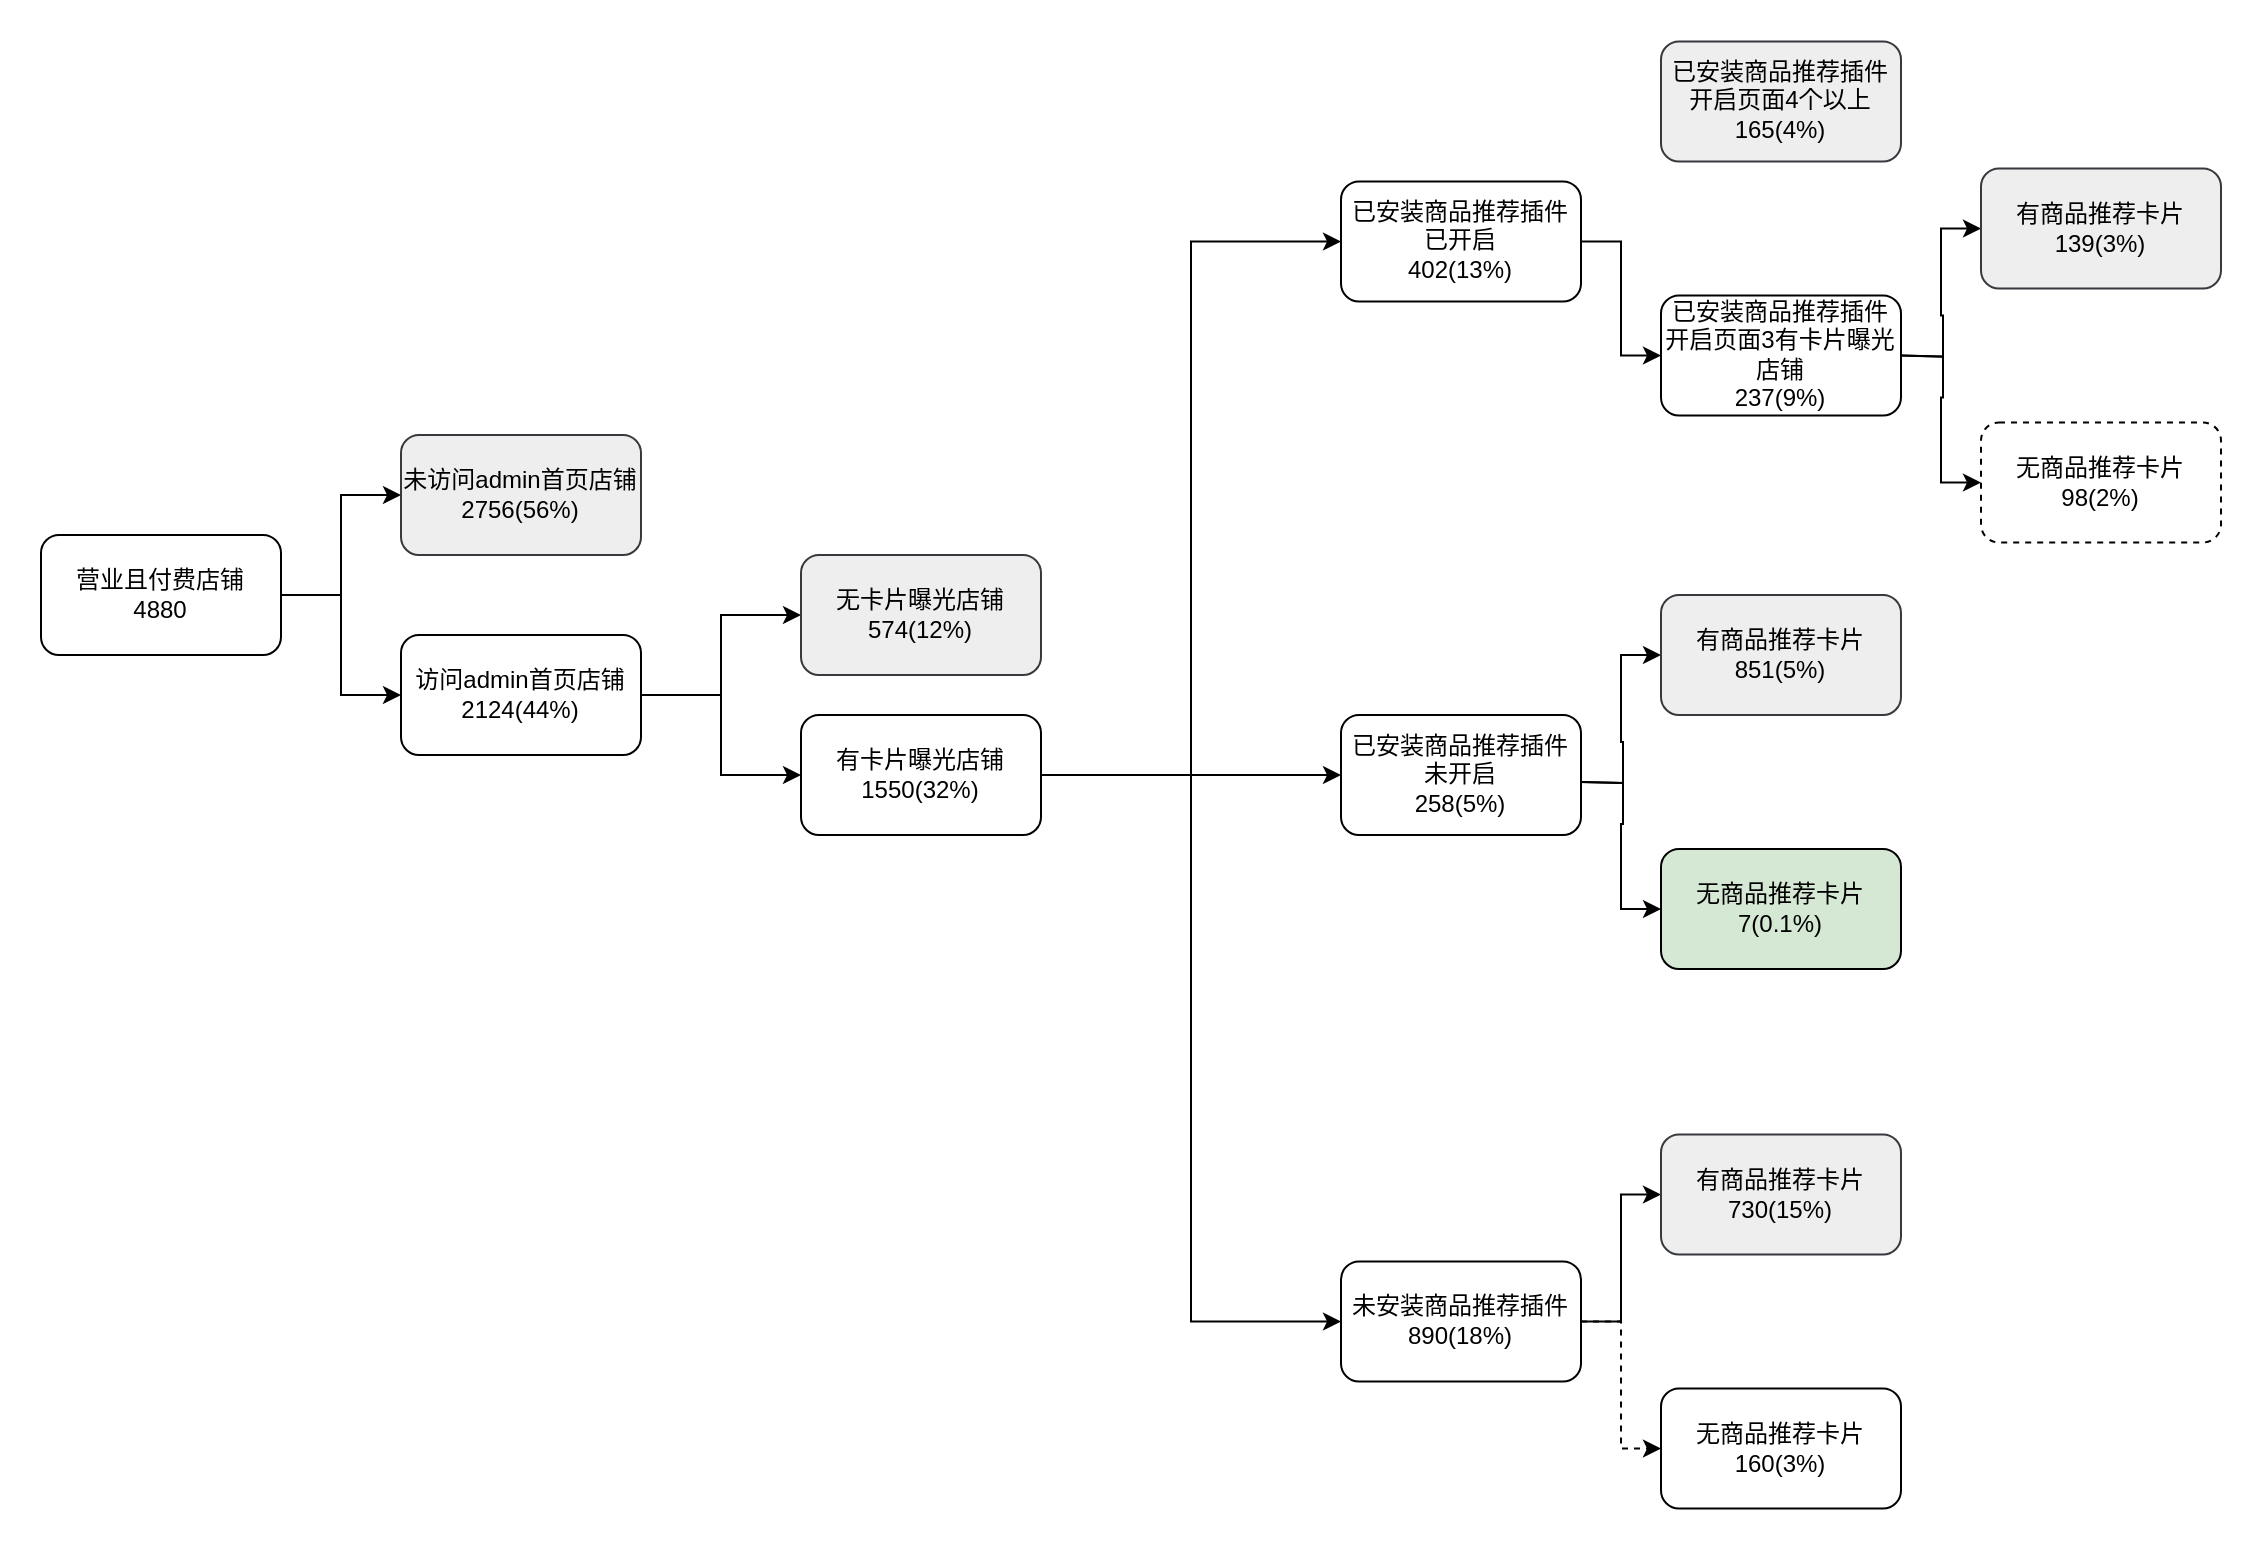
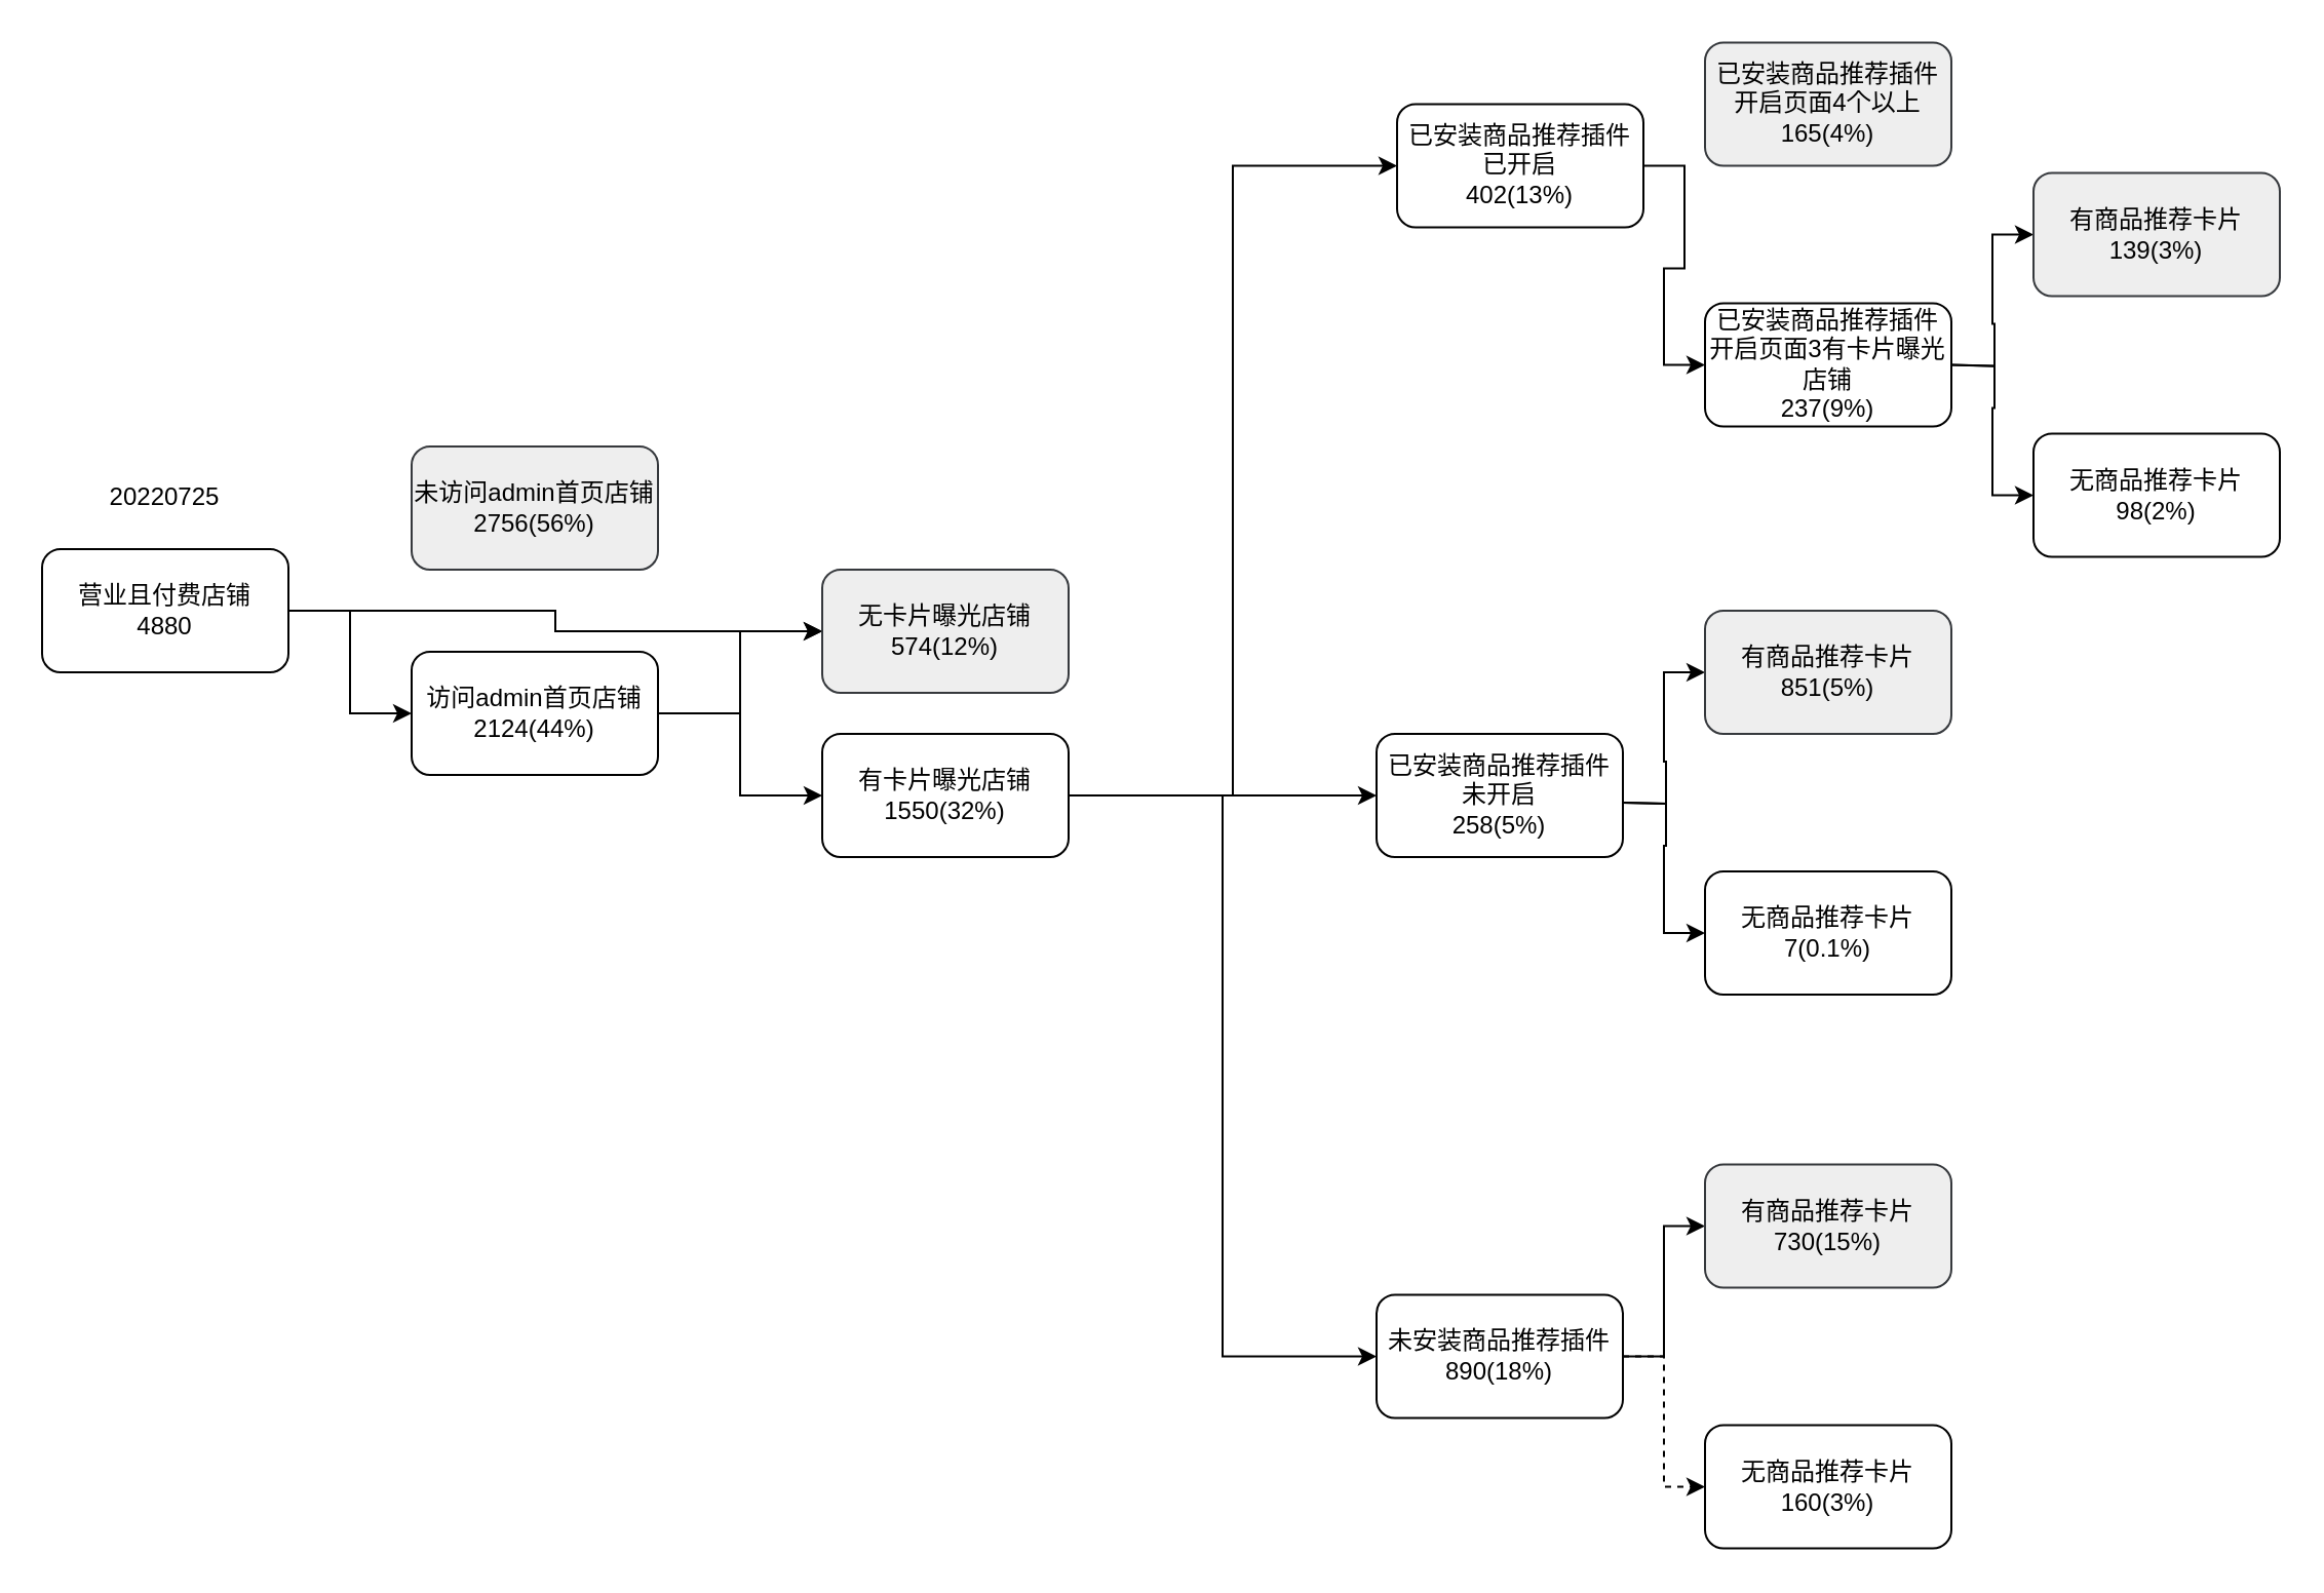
  <mxCell id="0" />
  <mxCell id="1" parent="0" />
  <mxCell id="2" value="" style="edgeStyle=orthogonalEdgeStyle;rounded=0;orthogonalLoop=1;jettySize=auto;html=1;" edge="1" parent="1" source="4" target="7"><mxGeometry relative="1" as="geometry" /></mxCell>
- <mxCell id="3" value="" style="edgeStyle=orthogonalEdgeStyle;rounded=0;orthogonalLoop=1;jettySize=auto;html=1;" edge="1" parent="1" source="4" target="8"><mxGeometry relative="1" as="geometry" /></mxCell>
+ <mxCell id="3" value="" style="edgeStyle=orthogonalEdgeStyle;rounded=0;orthogonalLoop=1;jettySize=auto;html=1;" edge="1" parent="1" source="4" target="12"><mxGeometry relative="1" as="geometry" /></mxCell>
  <mxCell id="4" value="营业且付费店铺&lt;br&gt;4880" style="rounded=1;whiteSpace=wrap;html=1;" vertex="1" parent="1"><mxGeometry x="20" y="267" width="120" height="60" as="geometry" /></mxCell>
  <mxCell id="5" value="" style="edgeStyle=orthogonalEdgeStyle;rounded=0;orthogonalLoop=1;jettySize=auto;html=1;" edge="1" parent="1" source="7" target="11"><mxGeometry relative="1" as="geometry" /></mxCell>
  <mxCell id="6" style="edgeStyle=orthogonalEdgeStyle;rounded=0;orthogonalLoop=1;jettySize=auto;html=1;entryX=0;entryY=0.5;entryDx=0;entryDy=0;" edge="1" parent="1" source="7" target="12"><mxGeometry relative="1" as="geometry" /></mxCell>
  <mxCell id="7" value="访问admin首页店铺&lt;br&gt;2124(44%)" style="rounded=1;whiteSpace=wrap;html=1;" vertex="1" parent="1"><mxGeometry x="200" y="317" width="120" height="60" as="geometry" /></mxCell>
  <mxCell id="8" value="未访问admin首页店铺&lt;br&gt;2756(56%)" style="whiteSpace=wrap;html=1;rounded=1;fillColor=#eeeeee;strokeColor=#36393d;" vertex="1" parent="1"><mxGeometry x="200" y="217" width="120" height="60" as="geometry" /></mxCell>
  <mxCell id="9" style="edgeStyle=orthogonalEdgeStyle;rounded=0;orthogonalLoop=1;jettySize=auto;html=1;entryX=0;entryY=0.5;entryDx=0;entryDy=0;" edge="1" parent="1" source="11" target="17"><mxGeometry relative="1" as="geometry" /></mxCell>
  <mxCell id="10" style="edgeStyle=orthogonalEdgeStyle;rounded=0;orthogonalLoop=1;jettySize=auto;html=1;entryX=0;entryY=0.5;entryDx=0;entryDy=0;" edge="1" parent="1" source="11" target="16"><mxGeometry relative="1" as="geometry" /></mxCell>
  <mxCell id="11" value="有卡片曝光店铺&lt;br&gt;1550(32%)" style="whiteSpace=wrap;html=1;rounded=1;" vertex="1" parent="1"><mxGeometry x="400" y="357" width="120" height="60" as="geometry" /></mxCell>
  <mxCell id="12" value="无卡片曝光店铺&lt;br&gt;574(12%)" style="whiteSpace=wrap;html=1;rounded=1;fillColor=#eeeeee;strokeColor=#36393d;" vertex="1" parent="1"><mxGeometry x="400" y="277" width="120" height="60" as="geometry" /></mxCell>
  <mxCell id="13" style="edgeStyle=orthogonalEdgeStyle;rounded=0;orthogonalLoop=1;jettySize=auto;html=1;entryX=0;entryY=0.5;entryDx=0;entryDy=0;exitX=1;exitY=0.5;exitDx=0;exitDy=0;" edge="1" parent="1" source="11" target="21"><mxGeometry relative="1" as="geometry"><mxPoint x="710" y="467" as="sourcePoint" /></mxGeometry></mxCell>
  <mxCell id="14" style="edgeStyle=orthogonalEdgeStyle;rounded=0;orthogonalLoop=1;jettySize=auto;html=1;exitX=1;exitY=0.5;exitDx=0;exitDy=0;entryX=0;entryY=0.5;entryDx=0;entryDy=0;dashed=1;" edge="1" parent="1" source="16" target="26"><mxGeometry relative="1" as="geometry"><mxPoint x="790" y="698.75" as="sourcePoint" /></mxGeometry></mxCell>
  <mxCell id="15" style="edgeStyle=orthogonalEdgeStyle;rounded=0;orthogonalLoop=1;jettySize=auto;html=1;entryX=0;entryY=0.5;entryDx=0;entryDy=0;exitX=1;exitY=0.5;exitDx=0;exitDy=0;" edge="1" parent="1" source="16" target="25"><mxGeometry relative="1" as="geometry"><mxPoint x="790" y="698.75" as="sourcePoint" /></mxGeometry></mxCell>
  <mxCell id="16" value="未安装商品推荐插件&lt;br&gt;890(18%)" style="whiteSpace=wrap;html=1;rounded=1;" vertex="1" parent="1"><mxGeometry x="670" y="630.25" width="120" height="60" as="geometry" /></mxCell>
  <mxCell id="17" value="已安装商品推荐插件未开启&lt;br&gt;258(5%)" style="whiteSpace=wrap;html=1;rounded=1;" vertex="1" parent="1"><mxGeometry x="670" y="357" width="120" height="60" as="geometry" /></mxCell>
  <mxCell id="18" value="已安装商品推荐插件开启页面3有卡片曝光店铺&lt;br&gt;237(9%)" style="whiteSpace=wrap;html=1;rounded=1;" vertex="1" parent="1"><mxGeometry x="830" y="147.25" width="120" height="60" as="geometry" /></mxCell>
  <mxCell id="19" value="已安装商品推荐插件开启页面4个以上&lt;br&gt;165(4%)" style="whiteSpace=wrap;html=1;rounded=1;fillColor=#eeeeee;strokeColor=#36393d;" vertex="1" parent="1"><mxGeometry x="830" y="20.25" width="120" height="60" as="geometry" /></mxCell>
  <mxCell id="20" value="" style="edgeStyle=orthogonalEdgeStyle;rounded=0;orthogonalLoop=1;jettySize=auto;html=1;entryX=0;entryY=0.5;entryDx=0;entryDy=0;" edge="1" parent="1" source="21" target="18"><mxGeometry relative="1" as="geometry" /></mxCell>
- <mxCell id="21" value="已安装商品推荐插件已开启&lt;br&gt;402(13%)" style="whiteSpace=wrap;html=1;rounded=1;" vertex="1" parent="1"><mxGeometry x="670" y="90.25" width="120" height="60" as="geometry" /></mxCell>
+ <mxCell id="21" value="已安装商品推荐插件已开启&lt;br&gt;402(13%)" style="whiteSpace=wrap;html=1;rounded=1;" vertex="1" parent="1"><mxGeometry x="680" y="50.25" width="120" height="60" as="geometry" /></mxCell>
  <mxCell id="22" style="edgeStyle=orthogonalEdgeStyle;rounded=0;orthogonalLoop=1;jettySize=auto;html=1;exitX=1;exitY=0.5;exitDx=0;exitDy=0;entryX=0;entryY=0.5;entryDx=0;entryDy=0;" edge="1" parent="1" target="29"><mxGeometry relative="1" as="geometry"><mxPoint x="950" y="177.25" as="sourcePoint" /></mxGeometry></mxCell>
  <mxCell id="23" style="edgeStyle=orthogonalEdgeStyle;rounded=0;orthogonalLoop=1;jettySize=auto;html=1;entryX=0;entryY=0.5;entryDx=0;entryDy=0;exitX=1;exitY=0.5;exitDx=0;exitDy=0;" edge="1" parent="1" target="28"><mxGeometry relative="1" as="geometry"><mxPoint x="950" y="177.25" as="sourcePoint" /></mxGeometry></mxCell>
  <mxCell id="24" value="" style="group" vertex="1" connectable="0" parent="1"><mxGeometry x="830" y="566.75" width="120" height="187" as="geometry" /></mxCell>
  <mxCell id="25" value="有商品推荐卡片&lt;br&gt;730(15%)" style="whiteSpace=wrap;html=1;rounded=1;fillColor=#eeeeee;strokeColor=#36393d;" vertex="1" parent="24"><mxGeometry width="120" height="60" as="geometry" /></mxCell>
  <mxCell id="26" value="无商品推荐卡片&lt;br&gt;160(3%)" style="whiteSpace=wrap;html=1;rounded=1;" vertex="1" parent="24"><mxGeometry y="127" width="120" height="60" as="geometry" /></mxCell>
  <mxCell id="27" value="" style="group" vertex="1" connectable="0" parent="1"><mxGeometry x="990" y="83.75" width="120" height="187" as="geometry" /></mxCell>
  <mxCell id="28" value="有商品推荐卡片&lt;br&gt;139(3%)" style="whiteSpace=wrap;html=1;rounded=1;fillColor=#eeeeee;strokeColor=#36393d;" vertex="1" parent="27"><mxGeometry width="120" height="60" as="geometry" /></mxCell>
- <mxCell id="29" value="无商品推荐卡片&lt;br&gt;98(2%)" style="whiteSpace=wrap;html=1;rounded=1;dashed=1;" vertex="1" parent="27"><mxGeometry y="127" width="120" height="60" as="geometry" /></mxCell>
+ <mxCell id="29" value="无商品推荐卡片&lt;br&gt;98(2%)" style="whiteSpace=wrap;html=1;rounded=1;" vertex="1" parent="27"><mxGeometry y="127" width="120" height="60" as="geometry" /></mxCell>
  <mxCell id="30" value="" style="group" vertex="1" connectable="0" parent="1"><mxGeometry x="790" y="297" width="160" height="187" as="geometry" /></mxCell>
  <mxCell id="31" style="edgeStyle=orthogonalEdgeStyle;rounded=0;orthogonalLoop=1;jettySize=auto;html=1;exitX=1;exitY=0.5;exitDx=0;exitDy=0;entryX=0;entryY=0.5;entryDx=0;entryDy=0;" edge="1" parent="30" target="35"><mxGeometry relative="1" as="geometry"><mxPoint y="93.5" as="sourcePoint" /></mxGeometry></mxCell>
  <mxCell id="32" style="edgeStyle=orthogonalEdgeStyle;rounded=0;orthogonalLoop=1;jettySize=auto;html=1;entryX=0;entryY=0.5;entryDx=0;entryDy=0;exitX=1;exitY=0.5;exitDx=0;exitDy=0;" edge="1" parent="30" target="34"><mxGeometry relative="1" as="geometry"><mxPoint y="93.5" as="sourcePoint" /></mxGeometry></mxCell>
  <mxCell id="33" value="" style="group" vertex="1" connectable="0" parent="30"><mxGeometry x="40" width="120" height="187" as="geometry" /></mxCell>
  <mxCell id="34" value="有商品推荐卡片&lt;br&gt;851(5%)" style="whiteSpace=wrap;html=1;rounded=1;fillColor=#eeeeee;strokeColor=#36393d;" vertex="1" parent="33"><mxGeometry width="120" height="60" as="geometry" /></mxCell>
- <mxCell id="35" value="无商品推荐卡片&lt;br&gt;7(0.1%)" style="whiteSpace=wrap;html=1;rounded=1;fillColor=#d5e8d4;" vertex="1" parent="33"><mxGeometry y="127" width="120" height="60" as="geometry" /></mxCell>
+ <mxCell id="35" value="无商品推荐卡片&lt;br&gt;7(0.1%)" style="whiteSpace=wrap;html=1;rounded=1;" vertex="1" parent="33"><mxGeometry y="127" width="120" height="60" as="geometry" /></mxCell>
+ <mxCell id="36" value="20220725" style="text;html=1;strokeColor=none;fillColor=none;align=center;verticalAlign=middle;whiteSpace=wrap;rounded=0;" vertex="1" parent="1"><mxGeometry x="50" y="227" width="60" height="30" as="geometry" /></mxCell>
